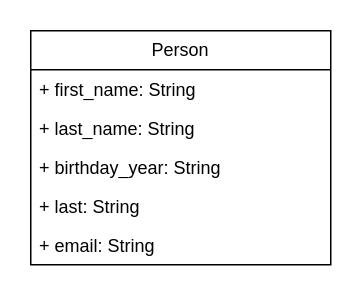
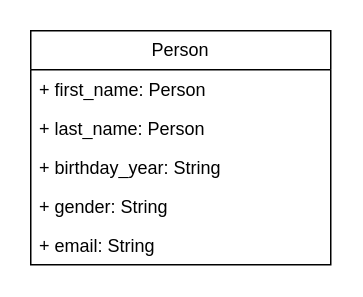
  <mxCell id="0" />
  <mxCell id="1" parent="0" />
  <mxCell id="2" value="Person" style="swimlane;fontStyle=0;childLayout=stackLayout;horizontal=1;startSize=26;fillColor=none;horizontalStack=0;resizeParent=1;resizeParentMax=0;resizeLast=0;collapsible=1;marginBottom=0;whiteSpace=wrap;html=1;" vertex="1" parent="1"><mxGeometry x="20" y="20" width="200" height="156" as="geometry" /></mxCell>
- <mxCell id="3" value="+ first_name: String" style="text;strokeColor=none;fillColor=none;align=left;verticalAlign=top;spacingLeft=4;spacingRight=4;overflow=hidden;rotatable=0;points=[[0,0.5],[1,0.5]];portConstraint=eastwest;whiteSpace=wrap;html=1;" vertex="1" parent="2"><mxGeometry y="26" width="200" height="26" as="geometry" /></mxCell>
- <mxCell id="4" value="+ last_name: String" style="text;strokeColor=none;fillColor=none;align=left;verticalAlign=top;spacingLeft=4;spacingRight=4;overflow=hidden;rotatable=0;points=[[0,0.5],[1,0.5]];portConstraint=eastwest;whiteSpace=wrap;html=1;" vertex="1" parent="2"><mxGeometry y="52" width="200" height="26" as="geometry" /></mxCell>
+ <mxCell id="3" value="+ first_name: Person" style="text;strokeColor=none;fillColor=none;align=left;verticalAlign=top;spacingLeft=4;spacingRight=4;overflow=hidden;rotatable=0;points=[[0,0.5],[1,0.5]];portConstraint=eastwest;whiteSpace=wrap;html=1;" vertex="1" parent="2"><mxGeometry y="26" width="200" height="26" as="geometry" /></mxCell>
+ <mxCell id="4" value="+ last_name: Person" style="text;strokeColor=none;fillColor=none;align=left;verticalAlign=top;spacingLeft=4;spacingRight=4;overflow=hidden;rotatable=0;points=[[0,0.5],[1,0.5]];portConstraint=eastwest;whiteSpace=wrap;html=1;" vertex="1" parent="2"><mxGeometry y="52" width="200" height="26" as="geometry" /></mxCell>
  <mxCell id="5" value="+ birthday_year: String" style="text;strokeColor=none;fillColor=none;align=left;verticalAlign=top;spacingLeft=4;spacingRight=4;overflow=hidden;rotatable=0;points=[[0,0.5],[1,0.5]];portConstraint=eastwest;whiteSpace=wrap;html=1;" vertex="1" parent="2"><mxGeometry y="78" width="200" height="26" as="geometry" /></mxCell>
- <mxCell id="6" value="+ last: String" style="text;strokeColor=none;fillColor=none;align=left;verticalAlign=top;spacingLeft=4;spacingRight=4;overflow=hidden;rotatable=0;points=[[0,0.5],[1,0.5]];portConstraint=eastwest;whiteSpace=wrap;html=1;" vertex="1" parent="2"><mxGeometry y="104" width="200" height="26" as="geometry" /></mxCell>
+ <mxCell id="6" value="+ gender: String" style="text;strokeColor=none;fillColor=none;align=left;verticalAlign=top;spacingLeft=4;spacingRight=4;overflow=hidden;rotatable=0;points=[[0,0.5],[1,0.5]];portConstraint=eastwest;whiteSpace=wrap;html=1;" vertex="1" parent="2"><mxGeometry y="104" width="200" height="26" as="geometry" /></mxCell>
  <mxCell id="7" value="+ email: String" style="text;strokeColor=none;fillColor=none;align=left;verticalAlign=top;spacingLeft=4;spacingRight=4;overflow=hidden;rotatable=0;points=[[0,0.5],[1,0.5]];portConstraint=eastwest;whiteSpace=wrap;html=1;" vertex="1" parent="2"><mxGeometry y="130" width="200" height="26" as="geometry" /></mxCell>
